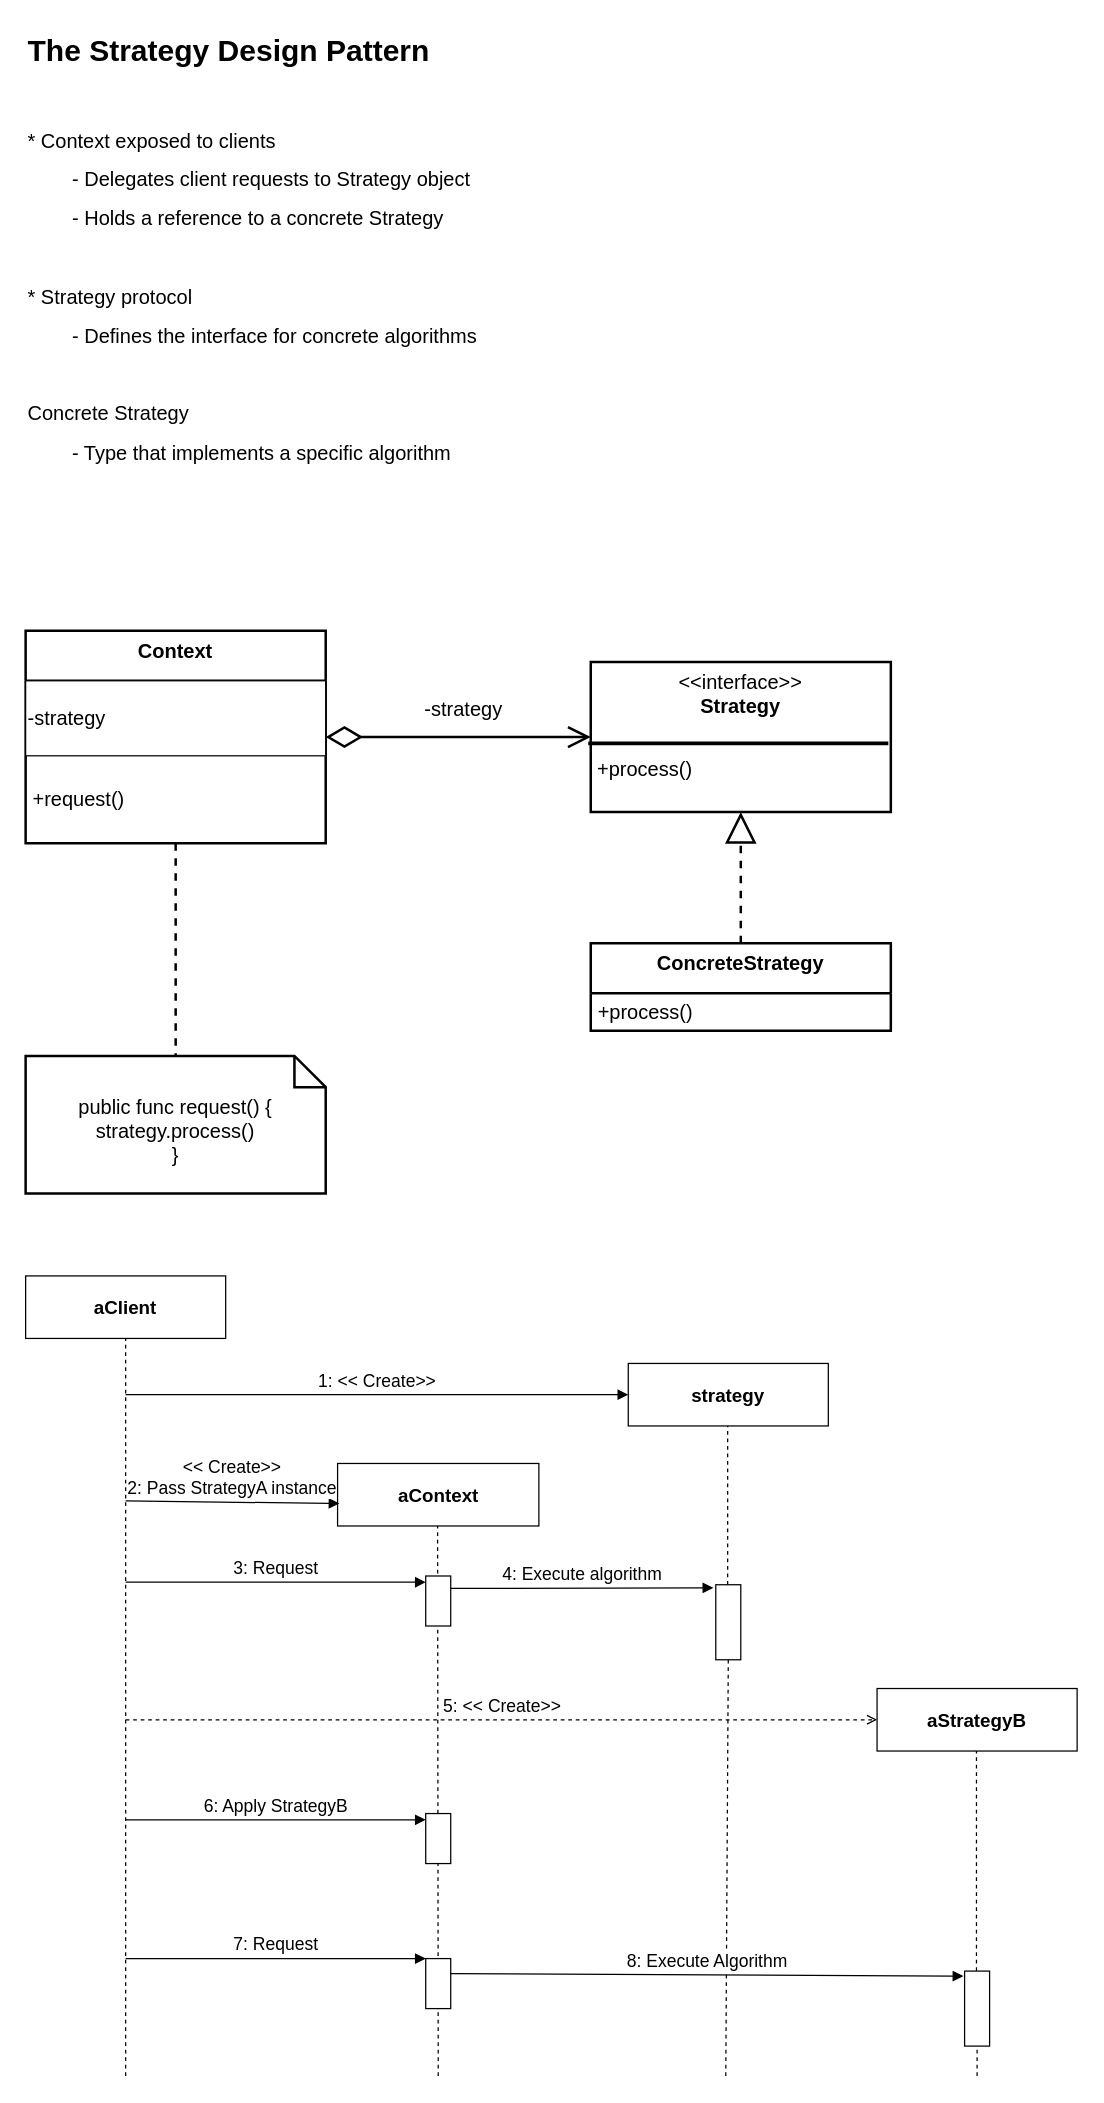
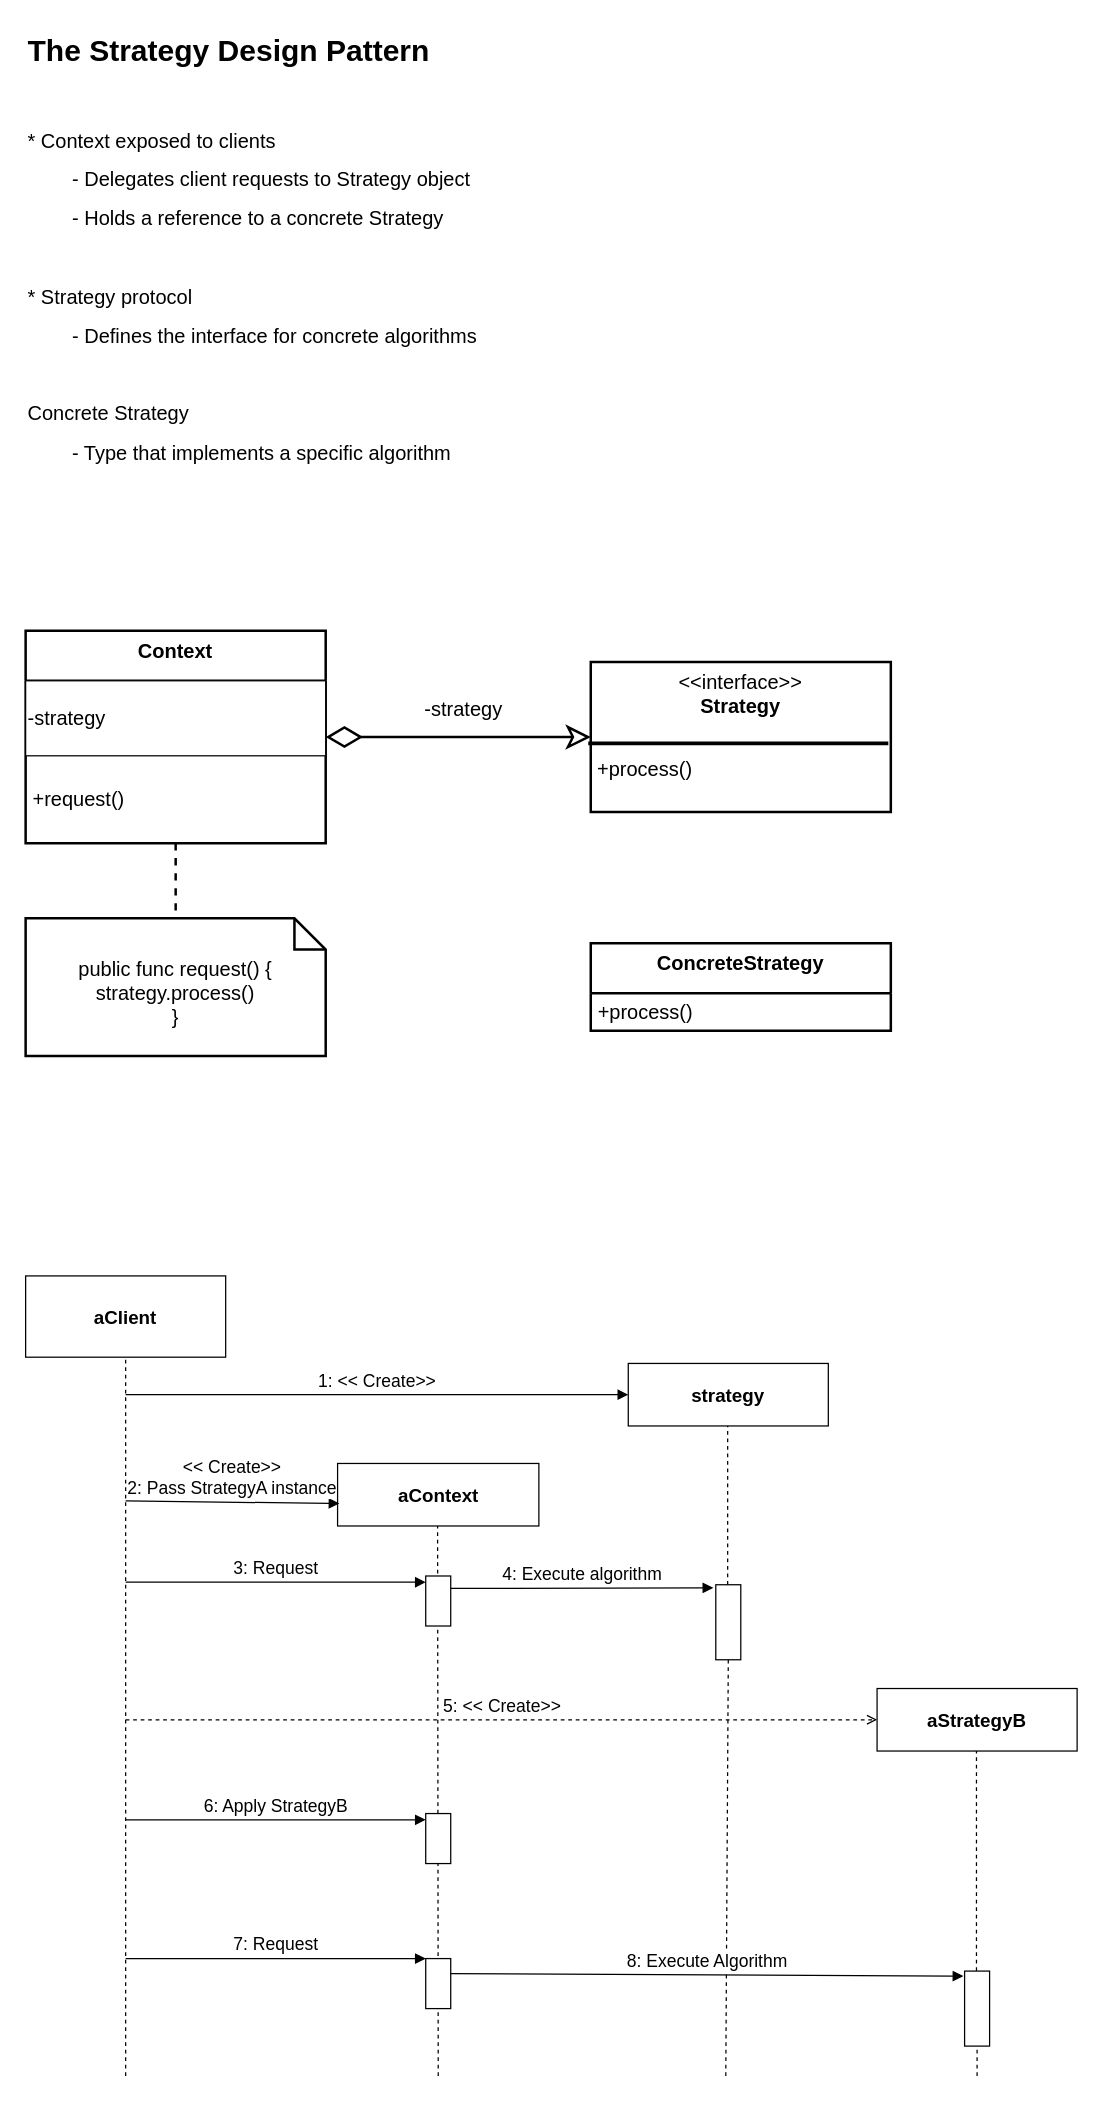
  <mxCell id="0" />
  <mxCell id="1" parent="0" />
- <mxCell id="2" value="public func request() {&lt;div&gt;strategy.process()&lt;/div&gt;&lt;div&gt;}&lt;/div&gt;" style="shape=note2;boundedLbl=1;whiteSpace=wrap;html=1;size=25;verticalAlign=top;align=center;fontSize=16;strokeWidth=2;" vertex="1" parent="1"><mxGeometry x="20" y="844" width="240" height="110" as="geometry" /></mxCell>
+ <mxCell id="2" value="public func request() {&lt;div&gt;strategy.process()&lt;/div&gt;&lt;div&gt;}&lt;/div&gt;" style="shape=note2;boundedLbl=1;whiteSpace=wrap;html=1;size=25;verticalAlign=top;align=center;fontSize=16;strokeWidth=2;" vertex="1" parent="1"><mxGeometry x="20" y="734" width="240" height="110" as="geometry" /></mxCell>
  <mxCell id="3" value="&lt;font&gt;&amp;lt;&amp;lt;interface&amp;gt;&amp;gt;&lt;br&gt;&lt;/font&gt;&lt;b&gt;Strategy&lt;/b&gt;&lt;div&gt;&lt;b&gt;&lt;br&gt;&lt;/b&gt;&lt;/div&gt;" style="swimlane;fontStyle=0;align=center;verticalAlign=top;childLayout=stackLayout;horizontal=1;startSize=40;horizontalStack=0;resizeParent=1;resizeParentMax=0;resizeLast=0;collapsible=0;marginBottom=0;html=1;whiteSpace=wrap;fontSize=16;strokeWidth=2;swimlaneLine=0;" vertex="1" parent="1"><mxGeometry x="472" y="529" width="240" height="120" as="geometry" /></mxCell>
  <mxCell id="4" value="&lt;b&gt;ConcreteStrategy&lt;/b&gt;" style="swimlane;fontStyle=0;align=center;verticalAlign=top;childLayout=stackLayout;horizontal=1;startSize=40;horizontalStack=0;resizeParent=1;resizeParentMax=0;resizeLast=0;collapsible=0;marginBottom=0;html=1;whiteSpace=wrap;fontSize=16;strokeWidth=2;" vertex="1" parent="1"><mxGeometry x="472" y="754" width="240" height="70" as="geometry" /></mxCell>
  <mxCell id="5" value="+process()" style="text;html=1;strokeColor=none;fillColor=none;align=left;verticalAlign=middle;spacingLeft=4;spacingRight=4;overflow=hidden;rotatable=0;points=[[0,0.5],[1,0.5]];portConstraint=eastwest;whiteSpace=wrap;fontSize=16;strokeWidth=2;" vertex="1" parent="4"><mxGeometry y="40" width="240" height="30" as="geometry" /></mxCell>
  <mxCell id="6" style="edgeStyle=orthogonalEdgeStyle;rounded=0;orthogonalLoop=1;jettySize=auto;html=1;fontSize=16;strokeWidth=2;curved=1;dashed=1;endArrow=none;startFill=0;" edge="1" parent="1" source="8" target="2"><mxGeometry relative="1" as="geometry" /></mxCell>
- <mxCell id="7" style="edgeStyle=orthogonalEdgeStyle;rounded=0;orthogonalLoop=1;jettySize=auto;html=1;fontSize=16;strokeWidth=2;endArrow=open;endFill=0;startArrow=diamondThin;startFill=0;endSize=14;startSize=24;jumpSize=6;sourcePerimeterSpacing=0;" edge="1" parent="1" source="8" target="3"><mxGeometry relative="1" as="geometry" /></mxCell>
+ <mxCell id="7" style="edgeStyle=orthogonalEdgeStyle;rounded=0;orthogonalLoop=1;jettySize=auto;html=1;fontSize=16;strokeWidth=2;endArrow=classic;endFill=0;startArrow=diamondThin;startFill=0;endSize=14;startSize=24;jumpSize=6;sourcePerimeterSpacing=0;" edge="1" parent="1" source="8" target="3"><mxGeometry relative="1" as="geometry" /></mxCell>
  <mxCell id="8" value="&lt;b&gt;Context&lt;/b&gt;" style="swimlane;fontStyle=0;align=center;verticalAlign=top;childLayout=stackLayout;horizontal=1;startSize=40;horizontalStack=0;resizeParent=1;resizeParentMax=0;resizeLast=0;collapsible=0;marginBottom=0;html=1;whiteSpace=wrap;fontSize=16;strokeWidth=2;" vertex="1" parent="1"><mxGeometry x="20" y="504" width="240" height="170" as="geometry" /></mxCell>
  <mxCell id="9" value="-strategy" style="rounded=0;whiteSpace=wrap;html=1;align=left;fontStyle=0;fontSize=16;" vertex="1" parent="8"><mxGeometry y="40" width="240" height="60" as="geometry" /></mxCell>
  <mxCell id="10" value="+request()" style="text;html=1;strokeColor=none;fillColor=none;align=left;verticalAlign=middle;spacingLeft=4;spacingRight=4;overflow=hidden;rotatable=0;points=[[0,0.5],[1,0.5]];portConstraint=eastwest;whiteSpace=wrap;fontSize=16;strokeWidth=2;" vertex="1" parent="8"><mxGeometry y="100" width="240" height="70" as="geometry" /></mxCell>
- <mxCell id="11" style="edgeStyle=orthogonalEdgeStyle;rounded=0;orthogonalLoop=1;jettySize=auto;html=1;exitX=0.5;exitY=0;exitDx=0;exitDy=0;fontSize=16;strokeWidth=2;dashed=1;endArrow=block;endFill=0;endSize=20;entryX=0.5;entryY=1;entryDx=0;entryDy=0;" edge="1" parent="1" source="4" target="3"><mxGeometry relative="1" as="geometry"><mxPoint x="590" y="654" as="targetPoint" /></mxGeometry></mxCell>
  <mxCell id="12" value="&lt;span style=&quot;font-size: 16px; text-align: left; text-wrap-mode: wrap;&quot;&gt;+process()&lt;/span&gt;" style="text;html=1;align=center;verticalAlign=middle;resizable=0;points=[];autosize=1;strokeColor=none;fillColor=none;" vertex="1" parent="1"><mxGeometry x="465" y="600" width="100" height="30" as="geometry" /></mxCell>
  <mxCell id="13" value="" style="endArrow=none;startArrow=none;endFill=0;startFill=0;endSize=8;html=1;verticalAlign=bottom;labelBackgroundColor=none;strokeWidth=3;rounded=0;" edge="1" parent="1"><mxGeometry width="160" relative="1" as="geometry"><mxPoint x="470" y="594" as="sourcePoint" /><mxPoint x="710" y="594" as="targetPoint" /></mxGeometry></mxCell>
  <mxCell id="14" value="&lt;font style=&quot;font-size: 16px;&quot;&gt;-strategy&lt;/font&gt;" style="text;html=1;align=center;verticalAlign=middle;resizable=0;points=[];autosize=1;strokeColor=none;fillColor=none;" vertex="1" parent="1"><mxGeometry x="325" y="552" width="90" height="30" as="geometry" /></mxCell>
  <mxCell id="15" value="&lt;h1 style=&quot;margin-top: 0px;&quot;&gt;The Strategy Design Pattern&lt;/h1&gt;&lt;p&gt;&lt;font style=&quot;font-size: 16px;&quot;&gt;&amp;nbsp;&lt;/font&gt;&lt;/p&gt;&lt;p&gt;&lt;font style=&quot;font-size: 16px;&quot;&gt;* Context exposed to clients&lt;/font&gt;&lt;/p&gt;&lt;p&gt;&lt;font style=&quot;font-size: 16px;&quot;&gt;&lt;span style=&quot;white-space: pre;&quot;&gt;&#09;&lt;/span&gt;- Delegates client requests to Strategy object&amp;nbsp;&lt;/font&gt;&lt;/p&gt;&lt;p&gt;&lt;font style=&quot;font-size: 16px;&quot;&gt;&lt;span style=&quot;white-space: pre;&quot;&gt;&#09;&lt;/span&gt;- Holds a reference to a concrete Strategy&lt;br&gt;&lt;/font&gt;&lt;/p&gt;&lt;p&gt;&lt;font style=&quot;font-size: 16px;&quot;&gt;&lt;br&gt;&lt;/font&gt;&lt;/p&gt;&lt;p&gt;&lt;font style=&quot;font-size: 16px;&quot;&gt;* Strategy protocol&lt;/font&gt;&lt;/p&gt;&lt;p&gt;&lt;font style=&quot;font-size: 16px;&quot;&gt;&lt;span style=&quot;white-space: pre;&quot;&gt;&#09;&lt;/span&gt;- Defines the interface for concrete algorithms&lt;br&gt;&lt;/font&gt;&lt;/p&gt;&lt;p&gt;&lt;font style=&quot;font-size: 16px;&quot;&gt;&lt;br&gt;&lt;/font&gt;&lt;/p&gt;&lt;p&gt;&lt;span style=&quot;font-size: 16px;&quot;&gt;Concrete Strategy&lt;/span&gt;&lt;/p&gt;&lt;p&gt;&lt;span style=&quot;font-size: 16px;&quot;&gt;&lt;span style=&quot;white-space: pre;&quot;&gt;&#09;&lt;/span&gt;- Type that implements a specific algorithm&lt;br&gt;&lt;/span&gt;&lt;/p&gt;" style="text;html=1;whiteSpace=wrap;overflow=hidden;rounded=0;" vertex="1" parent="1"><mxGeometry x="20" y="20" width="680" height="380" as="geometry" /></mxCell>
- <mxCell id="16" value="aClient" style="html=1;whiteSpace=wrap;fontStyle=1;fontSize=15;" vertex="1" parent="1"><mxGeometry x="20" y="1020" width="160" height="50" as="geometry" /></mxCell>
+ <mxCell id="16" value="aClient" style="html=1;whiteSpace=wrap;fontStyle=1;fontSize=15;" vertex="1" parent="1"><mxGeometry x="20" y="1020" width="160" height="65" as="geometry" /></mxCell>
  <mxCell id="17" value="aStrategyB" style="html=1;whiteSpace=wrap;fontStyle=1;fontSize=15;" vertex="1" parent="1"><mxGeometry x="701" y="1350" width="160" height="50" as="geometry" /></mxCell>
  <mxCell id="18" value="aContext" style="html=1;whiteSpace=wrap;fontStyle=1;fontSize=15;" vertex="1" parent="1"><mxGeometry x="269.5" y="1170" width="161" height="50" as="geometry" /></mxCell>
  <mxCell id="19" value="strategy" style="html=1;whiteSpace=wrap;fontStyle=1;fontSize=15;" vertex="1" parent="1"><mxGeometry x="502" y="1090" width="160" height="50" as="geometry" /></mxCell>
  <mxCell id="20" value="" style="endArrow=none;dashed=1;html=1;rounded=0;entryX=0.5;entryY=1;entryDx=0;entryDy=0;" edge="1" parent="1" target="16"><mxGeometry width="50" height="50" relative="1" as="geometry"><mxPoint x="100" y="1660" as="sourcePoint" /><mxPoint x="420" y="1300" as="targetPoint" /></mxGeometry></mxCell>
  <mxCell id="21" value="" style="endArrow=none;dashed=1;html=1;rounded=0;entryX=0.5;entryY=1;entryDx=0;entryDy=0;" edge="1" parent="1"><mxGeometry width="50" height="50" relative="1" as="geometry"><mxPoint x="350" y="1660" as="sourcePoint" /><mxPoint x="349.5" y="1220" as="targetPoint" /></mxGeometry></mxCell>
  <mxCell id="22" value="" style="html=1;points=[[0,0,0,0,5],[0,1,0,0,-5],[1,0,0,0,5],[1,1,0,0,-5]];perimeter=orthogonalPerimeter;outlineConnect=0;targetShapes=umlLifeline;portConstraint=eastwest;newEdgeStyle={&quot;curved&quot;:0,&quot;rounded&quot;:0};fontSize=14;" vertex="1" parent="1"><mxGeometry x="340" y="1260" width="20" height="40" as="geometry" /></mxCell>
  <mxCell id="23" value="1: &amp;lt;&amp;lt; Create&amp;gt;&amp;gt;" style="html=1;verticalAlign=bottom;endArrow=block;curved=0;rounded=0;entryX=0;entryY=0.5;entryDx=0;entryDy=0;fontSize=14;" edge="1" parent="1" target="19"><mxGeometry relative="1" as="geometry"><mxPoint x="100" y="1115" as="sourcePoint" /><mxPoint x="310" y="1115" as="targetPoint" /></mxGeometry></mxCell>
  <mxCell id="24" value="" style="endArrow=none;dashed=1;html=1;rounded=0;entryX=0.5;entryY=1;entryDx=0;entryDy=0;" edge="1" parent="1" source="27"><mxGeometry width="50" height="50" relative="1" as="geometry"><mxPoint x="581.5" y="1842" as="sourcePoint" /><mxPoint x="581.5" y="1140" as="targetPoint" /></mxGeometry></mxCell>
  <mxCell id="25" value="" style="endArrow=none;dashed=1;html=1;rounded=0;entryX=0.5;entryY=1;entryDx=0;entryDy=0;" edge="1" parent="1" source="29"><mxGeometry width="50" height="50" relative="1" as="geometry"><mxPoint x="780.5" y="2102" as="sourcePoint" /><mxPoint x="780.5" y="1400" as="targetPoint" /></mxGeometry></mxCell>
  <mxCell id="26" value="" style="endArrow=none;dashed=1;html=1;rounded=0;entryX=0.5;entryY=1;entryDx=0;entryDy=0;" edge="1" parent="1" target="27"><mxGeometry width="50" height="50" relative="1" as="geometry"><mxPoint x="580" y="1660" as="sourcePoint" /><mxPoint x="581.5" y="1140" as="targetPoint" /></mxGeometry></mxCell>
  <mxCell id="27" value="" style="html=1;points=[[0,0,0,0,5],[0,1,0,0,-5],[1,0,0,0,5],[1,1,0,0,-5]];perimeter=orthogonalPerimeter;outlineConnect=0;targetShapes=umlLifeline;portConstraint=eastwest;newEdgeStyle={&quot;curved&quot;:0,&quot;rounded&quot;:0};fontSize=14;" vertex="1" parent="1"><mxGeometry x="572" y="1267" width="20" height="60" as="geometry" /></mxCell>
  <mxCell id="28" value="" style="endArrow=none;dashed=1;html=1;rounded=0;entryX=0.5;entryY=1;entryDx=0;entryDy=0;" edge="1" parent="1" target="29"><mxGeometry width="50" height="50" relative="1" as="geometry"><mxPoint x="781" y="1660" as="sourcePoint" /><mxPoint x="780.5" y="1400" as="targetPoint" /></mxGeometry></mxCell>
  <mxCell id="29" value="" style="html=1;points=[[0,0,0,0,5],[0,1,0,0,-5],[1,0,0,0,5],[1,1,0,0,-5]];perimeter=orthogonalPerimeter;outlineConnect=0;targetShapes=umlLifeline;portConstraint=eastwest;newEdgeStyle={&quot;curved&quot;:0,&quot;rounded&quot;:0};fontSize=14;" vertex="1" parent="1"><mxGeometry x="771" y="1576" width="20" height="60" as="geometry" /></mxCell>
  <mxCell id="30" value="4: Execute algorithm" style="html=1;verticalAlign=bottom;endArrow=block;curved=0;rounded=0;entryX=0;entryY=0;entryDx=0;entryDy=5;entryPerimeter=0;fontSize=14;" edge="1" parent="1"><mxGeometry relative="1" as="geometry"><mxPoint x="360" y="1270" as="sourcePoint" /><mxPoint x="570" y="1269.5" as="targetPoint" /></mxGeometry></mxCell>
  <mxCell id="31" value="" style="html=1;points=[[0,0,0,0,5],[0,1,0,0,-5],[1,0,0,0,5],[1,1,0,0,-5]];perimeter=orthogonalPerimeter;outlineConnect=0;targetShapes=umlLifeline;portConstraint=eastwest;newEdgeStyle={&quot;curved&quot;:0,&quot;rounded&quot;:0};fontSize=14;" vertex="1" parent="1"><mxGeometry x="340" y="1450" width="20" height="40" as="geometry" /></mxCell>
  <mxCell id="32" value="5: &amp;lt;&amp;lt; Create&amp;gt;&amp;gt;" style="html=1;verticalAlign=bottom;endArrow=open;curved=0;rounded=0;entryX=0;entryY=0.5;entryDx=0;entryDy=0;fontSize=14;dashed=1;endFill=0;" edge="1" parent="1" target="17"><mxGeometry relative="1" as="geometry"><mxPoint x="100" y="1375" as="sourcePoint" /><mxPoint x="310" y="1385" as="targetPoint" /></mxGeometry></mxCell>
  <mxCell id="33" value="" style="html=1;points=[[0,0,0,0,5],[0,1,0,0,-5],[1,0,0,0,5],[1,1,0,0,-5]];perimeter=orthogonalPerimeter;outlineConnect=0;targetShapes=umlLifeline;portConstraint=eastwest;newEdgeStyle={&quot;curved&quot;:0,&quot;rounded&quot;:0};fontSize=14;" vertex="1" parent="1"><mxGeometry x="340" y="1566" width="20" height="40" as="geometry" /></mxCell>
  <mxCell id="34" value="6: Apply StrategyB" style="html=1;verticalAlign=bottom;endArrow=block;curved=0;rounded=0;entryX=0;entryY=0;entryDx=0;entryDy=5;entryPerimeter=0;fontSize=14;" edge="1" parent="1" target="31"><mxGeometry relative="1" as="geometry"><mxPoint x="100" y="1455" as="sourcePoint" /><mxPoint x="310" y="1555" as="targetPoint" /></mxGeometry></mxCell>
  <mxCell id="35" value="8: Execute Algorithm" style="html=1;verticalAlign=bottom;endArrow=block;curved=0;rounded=0;fontSize=14;" edge="1" parent="1"><mxGeometry relative="1" as="geometry"><mxPoint x="360" y="1578" as="sourcePoint" /><mxPoint x="770" y="1580" as="targetPoint" /></mxGeometry></mxCell>
  <mxCell id="36" value="&amp;lt;&amp;lt; Create&amp;gt;&amp;gt;&lt;div&gt;2: Pass StrategyA instance&lt;/div&gt;" style="html=1;verticalAlign=bottom;endArrow=block;curved=0;rounded=0;entryX=0.009;entryY=0.64;entryDx=0;entryDy=0;fontSize=14;entryPerimeter=0;" edge="1" parent="1" target="18"><mxGeometry relative="1" as="geometry"><mxPoint x="100" y="1200" as="sourcePoint" /><mxPoint x="502" y="1200" as="targetPoint" /></mxGeometry></mxCell>
  <mxCell id="37" value="&lt;br&gt;&lt;div&gt;3: Request&lt;/div&gt;" style="html=1;verticalAlign=bottom;endArrow=block;curved=0;rounded=0;entryX=0;entryY=0;entryDx=0;entryDy=5;fontSize=14;entryPerimeter=0;" edge="1" parent="1" target="22"><mxGeometry relative="1" as="geometry"><mxPoint x="100" y="1265" as="sourcePoint" /><mxPoint x="269.5" y="1260" as="targetPoint" /></mxGeometry></mxCell>
  <mxCell id="38" value="7: Request" style="html=1;verticalAlign=bottom;endArrow=block;curved=0;rounded=0;entryX=0;entryY=0;entryDx=0;entryDy=5;entryPerimeter=0;fontSize=14;" edge="1" parent="1"><mxGeometry relative="1" as="geometry"><mxPoint x="100" y="1566" as="sourcePoint" /><mxPoint x="340" y="1566" as="targetPoint" /></mxGeometry></mxCell>
